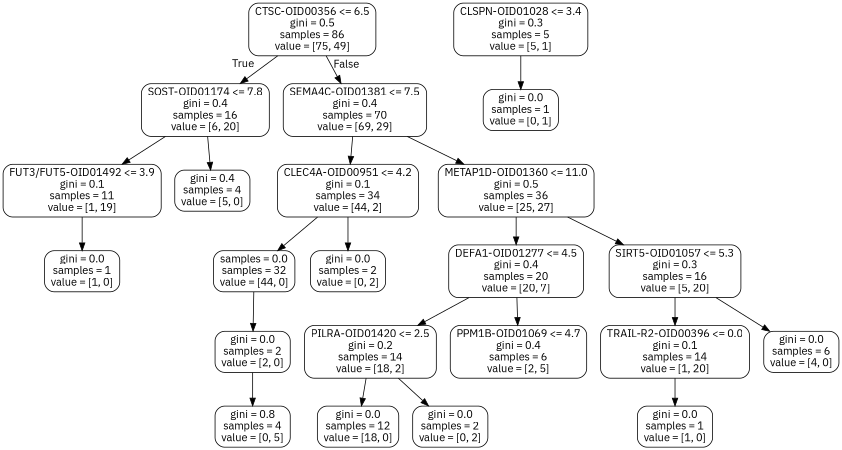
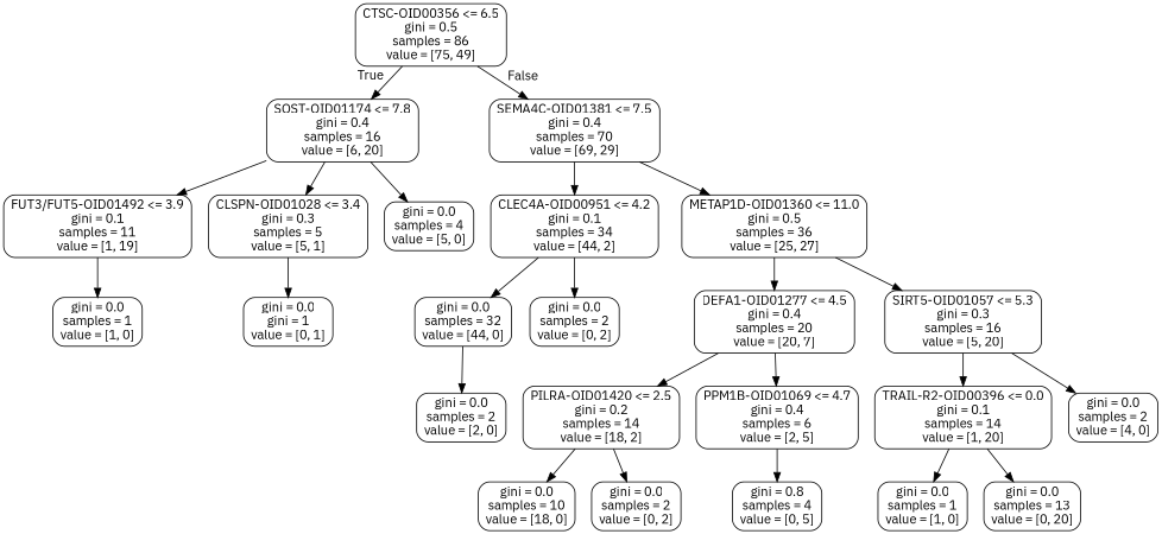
  digraph {
    fontname="IBM Plex Sans"
    node [color=black fontname="IBM Plex Sans" shape=box style=rounded]
    edge [fontname="IBM Plex Sans"]
    n1 [label="CTSC-OID00356 <= 6.5\ngini = 0.5\nsamples = 86\nvalue = [75, 49]"]
    n2 [label="SOST-OID01174 <= 7.8\ngini = 0.4\nsamples = 16\nvalue = [6, 20]"]
    n3 [label="SEMA4C-OID01381 <= 7.5\ngini = 0.4\nsamples = 70\nvalue = [69, 29]"]
    n4 [label="FUT3/FUT5-OID01492 <= 3.9\ngini = 0.1\nsamples = 11\nvalue = [1, 19]"]
    n5 [label="CLSPN-OID01028 <= 3.4\ngini = 0.3\nsamples = 5\nvalue = [5, 1]"]
-   n6 [label="gini = 0.4\nsamples = 4\nvalue = [5, 0]"]
+   n6 [label="gini = 0.0\nsamples = 4\nvalue = [5, 0]"]
    n7 [label="CLEC4A-OID00951 <= 4.2\ngini = 0.1\nsamples = 34\nvalue = [44, 2]"]
    n8 [label="METAP1D-OID01360 <= 11.0\ngini = 0.5\nsamples = 36\nvalue = [25, 27]"]
    n9 [label="gini = 0.0\nsamples = 1\nvalue = [1, 0]"]
-   n10 [label="gini = 0.0\nsamples = 1\nvalue = [0, 1]"]
-   n11 [label="samples = 0.0\nsamples = 32\nvalue = [44, 0]"]
+   n10 [label="gini = 0.0\ngini = 1\nvalue = [0, 1]"]
+   n11 [label="gini = 0.0\nsamples = 32\nvalue = [44, 0]"]
    n12 [label="gini = 0.0\nsamples = 2\nvalue = [0, 2]"]
    n13 [label="DEFA1-OID01277 <= 4.5\ngini = 0.4\nsamples = 20\nvalue = [20, 7]"]
    n14 [label="SIRT5-OID01057 <= 5.3\ngini = 0.3\nsamples = 16\nvalue = [5, 20]"]
    n15 [label="gini = 0.0\nsamples = 2\nvalue = [2, 0]"]
    n16 [label="PILRA-OID01420 <= 2.5\ngini = 0.2\nsamples = 14\nvalue = [18, 2]"]
    n17 [label="PPM1B-OID01069 <= 4.7\ngini = 0.4\nsamples = 6\nvalue = [2, 5]"]
    n18 [label="TRAIL-R2-OID00396 <= 0.0\ngini = 0.1\nsamples = 14\nvalue = [1, 20]"]
-   n19 [label="gini = 0.0\nsamples = 6\nvalue = [4, 0]"]
-   n20 [label="gini = 0.0\nsamples = 12\nvalue = [18, 0]"]
+   n19 [label="gini = 0.0\nsamples = 2\nvalue = [4, 0]"]
+   n20 [label="gini = 0.0\nsamples = 10\nvalue = [18, 0]"]
    n21 [label="gini = 0.0\nsamples = 2\nvalue = [0, 2]"]
    n22 [label="gini = 0.8\nsamples = 4\nvalue = [0, 5]"]
    n23 [label="gini = 0.0\nsamples = 1\nvalue = [1, 0]"]
+   n24 [label="gini = 0.0\nsamples = 13\nvalue = [0, 20]"]
    n1 -> n2 [headlabel=True labelangle=45 labeldistance=2.5]
    n1 -> n3 [headlabel=False labelangle=-45 labeldistance=2.5]
    n2 -> n4
+   n2 -> n5
    n2 -> n6
    n3 -> n7
    n3 -> n8
    n4 -> n9
    n5 -> n10
    n7 -> n11
    n7 -> n12
    n8 -> n13
    n8 -> n14
    n11 -> n15
    n13 -> n16
    n13 -> n17
    n14 -> n18
    n14 -> n19
    n16 -> n20
    n16 -> n21
-   n15 -> n22
+   n17 -> n22
    n18 -> n23
+   n18 -> n24
  }
